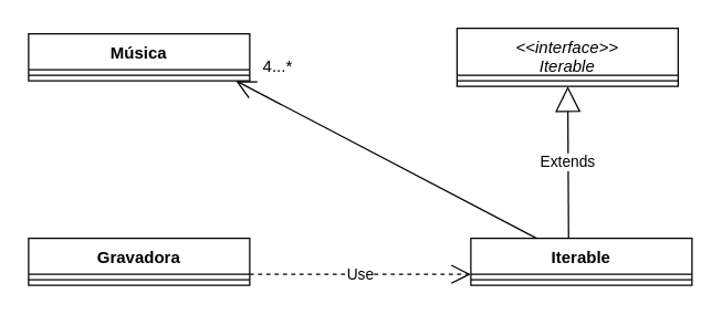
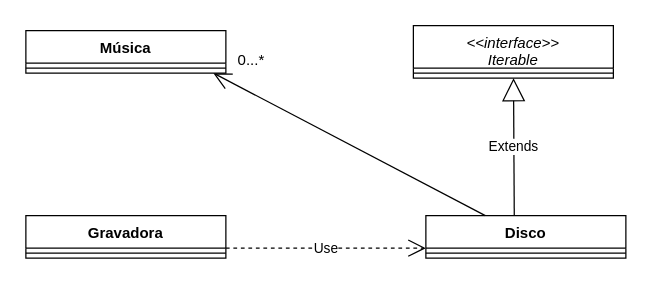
  <mxCell id="0" />
  <mxCell id="1" parent="0" />
- <mxCell id="2" value="Iterable" style="swimlane;fontStyle=1;align=center;verticalAlign=top;childLayout=stackLayout;horizontal=1;startSize=26;horizontalStack=0;resizeParent=1;resizeParentMax=0;resizeLast=0;collapsible=1;marginBottom=0;" vertex="1" parent="1"><mxGeometry x="340" y="172" width="160" height="34" as="geometry" /></mxCell>
+ <mxCell id="2" value="Disco" style="swimlane;fontStyle=1;align=center;verticalAlign=top;childLayout=stackLayout;horizontal=1;startSize=26;horizontalStack=0;resizeParent=1;resizeParentMax=0;resizeLast=0;collapsible=1;marginBottom=0;" vertex="1" parent="1"><mxGeometry x="340" y="172" width="160" height="34" as="geometry" /></mxCell>
  <mxCell id="3" value="" style="line;strokeWidth=1;fillColor=none;align=left;verticalAlign=middle;spacingTop=-1;spacingLeft=3;spacingRight=3;rotatable=0;labelPosition=right;points=[];portConstraint=eastwest;strokeColor=inherit;" vertex="1" parent="2"><mxGeometry y="26" width="160" height="8" as="geometry" /></mxCell>
  <mxCell id="4" value="Música" style="swimlane;fontStyle=1;align=center;verticalAlign=top;childLayout=stackLayout;horizontal=1;startSize=26;horizontalStack=0;resizeParent=1;resizeParentMax=0;resizeLast=0;collapsible=1;marginBottom=0;" vertex="1" parent="1"><mxGeometry x="20" y="24" width="160" height="34" as="geometry" /></mxCell>
  <mxCell id="5" value="" style="line;strokeWidth=1;fillColor=none;align=left;verticalAlign=middle;spacingTop=-1;spacingLeft=3;spacingRight=3;rotatable=0;labelPosition=right;points=[];portConstraint=eastwest;strokeColor=inherit;" vertex="1" parent="4"><mxGeometry y="26" width="160" height="8" as="geometry" /></mxCell>
  <mxCell id="6" value="Gravadora" style="swimlane;fontStyle=1;align=center;verticalAlign=top;childLayout=stackLayout;horizontal=1;startSize=26;horizontalStack=0;resizeParent=1;resizeParentMax=0;resizeLast=0;collapsible=1;marginBottom=0;" vertex="1" parent="1"><mxGeometry x="20" y="172" width="160" height="34" as="geometry" /></mxCell>
  <mxCell id="7" value="" style="line;strokeWidth=1;fillColor=none;align=left;verticalAlign=middle;spacingTop=-1;spacingLeft=3;spacingRight=3;rotatable=0;labelPosition=right;points=[];portConstraint=eastwest;strokeColor=inherit;" vertex="1" parent="6"><mxGeometry y="26" width="160" height="8" as="geometry" /></mxCell>
  <mxCell id="8" value="&lt;&lt;interface&gt;&gt;&#10;Iterable" style="swimlane;fontStyle=2;align=center;verticalAlign=top;childLayout=stackLayout;horizontal=1;startSize=34;horizontalStack=0;resizeParent=1;resizeParentMax=0;resizeLast=0;collapsible=1;marginBottom=0;" vertex="1" parent="1"><mxGeometry x="330" y="20" width="160" height="42" as="geometry" /></mxCell>
  <mxCell id="9" value="" style="line;strokeWidth=1;fillColor=none;align=left;verticalAlign=middle;spacingTop=-1;spacingLeft=3;spacingRight=3;rotatable=0;labelPosition=right;points=[];portConstraint=eastwest;strokeColor=inherit;" vertex="1" parent="8"><mxGeometry y="34" width="160" height="8" as="geometry" /></mxCell>
  <mxCell id="10" value="Use" style="endArrow=open;endSize=12;dashed=1;html=1;rounded=0;" edge="1" parent="1"><mxGeometry width="160" relative="1" as="geometry"><mxPoint x="180" y="198" as="sourcePoint" /><mxPoint x="340" y="198" as="targetPoint" /></mxGeometry></mxCell>
  <mxCell id="11" value="" style="endArrow=open;endFill=1;endSize=12;html=1;rounded=0;" edge="1" parent="1" source="2"><mxGeometry width="160" relative="1" as="geometry"><mxPoint x="140" y="118" as="sourcePoint" /><mxPoint x="170" as="targetPoint" y="58" /></mxGeometry></mxCell>
  <mxCell id="12" value="Extends" style="endArrow=block;endSize=16;endFill=0;html=1;rounded=0;exitX=0.442;exitY=0.01;exitDx=0;exitDy=0;exitPerimeter=0;" edge="1" parent="1" source="2" target="8"><mxGeometry width="160" relative="1" as="geometry"><mxPoint x="520" y="148" as="sourcePoint" /><mxPoint x="680" y="148" as="targetPoint" /></mxGeometry></mxCell>
- <mxCell id="13" value="4...*" style="text;html=1;align=center;verticalAlign=middle;resizable=0;points=[];autosize=1;strokeColor=none;fillColor=none;" vertex="1" parent="1"><mxGeometry x="180" y="33" width="40" height="30" as="geometry" /></mxCell>
+ <mxCell id="13" value="0...*" style="text;html=1;align=center;verticalAlign=middle;resizable=0;points=[];autosize=1;strokeColor=none;fillColor=none;" vertex="1" parent="1"><mxGeometry x="180" y="33" width="40" height="30" as="geometry" /></mxCell>
